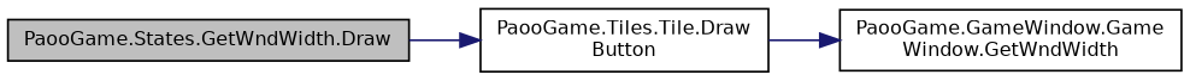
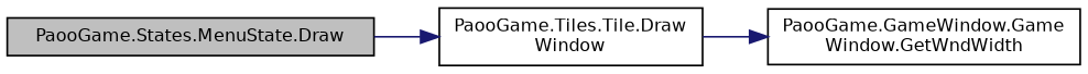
  digraph {
    rankdir=LR
    node [color=black fillcolor=white fontname=Helvetica fontsize=10 shape=record style=filled]
    edge [color=midnightblue fontname=Helvetica fontsize=10 labelfontname=Helvetica labelfontsize=10 style=solid]
-   n1 [fillcolor=grey75 fontcolor=black height=0.2 label="PaooGame.States.GetWndWidth.Draw" width=0.4]
-   n2 [height=0.2 label="PaooGame.Tiles.Tile.Draw\lButton" width=0.4]
+   n1 [fillcolor=grey75 fontcolor=black height=0.2 label="PaooGame.States.MenuState.Draw" width=0.4]
+   n2 [height=0.2 label="PaooGame.Tiles.Tile.Draw\lWindow" width=0.4]
    n3 [height=0.2 label="PaooGame.GameWindow.Game\lWindow.GetWndWidth" width=0.4]
    n1 -> n2
    n2 -> n3
  }
